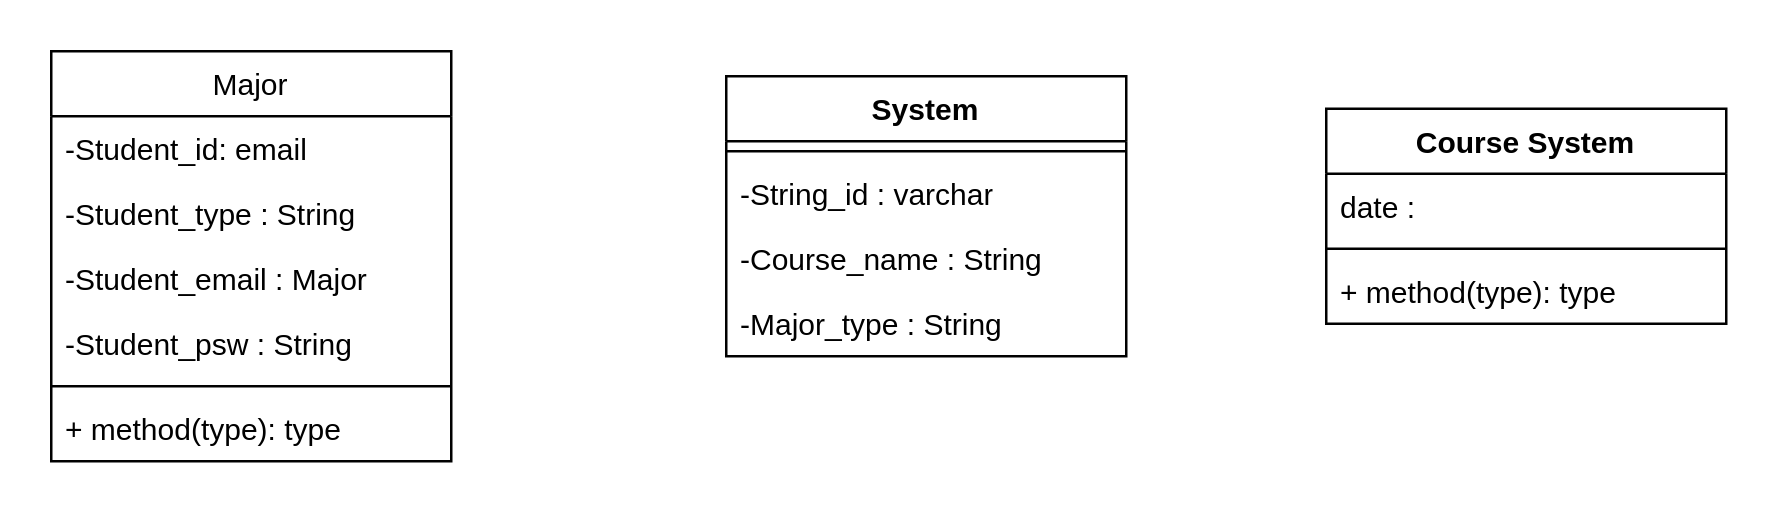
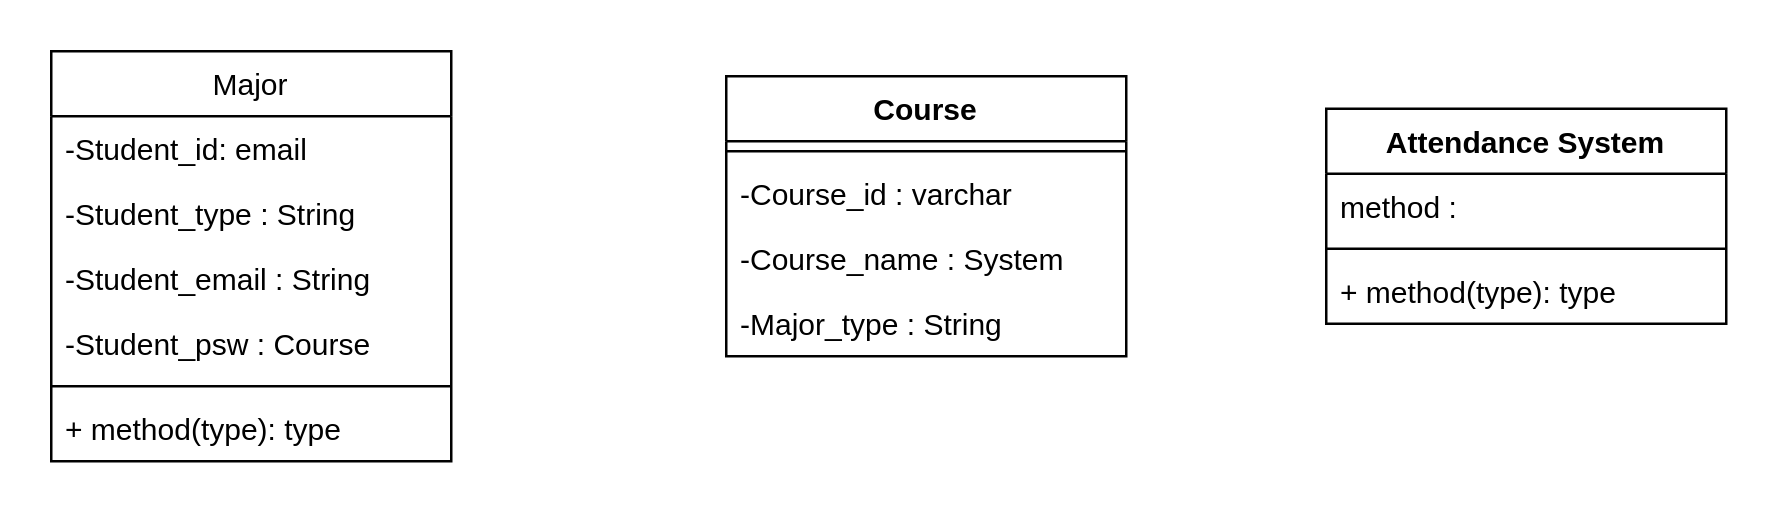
  <mxCell id="0" />
  <mxCell id="1" parent="0" />
  <mxCell id="2" value="&lt;span style=&quot;font-weight: 400;&quot;&gt;Major&lt;/span&gt;" style="swimlane;fontStyle=1;align=center;verticalAlign=top;childLayout=stackLayout;horizontal=1;startSize=26;horizontalStack=0;resizeParent=1;resizeParentMax=0;resizeLast=0;collapsible=1;marginBottom=0;whiteSpace=wrap;html=1;" parent="1" vertex="1"><mxGeometry x="20" y="20" width="160" height="164" as="geometry" /></mxCell>
  <mxCell id="3" value="-Student_id: email" style="text;strokeColor=none;fillColor=none;align=left;verticalAlign=top;spacingLeft=4;spacingRight=4;overflow=hidden;rotatable=0;points=[[0,0.5],[1,0.5]];portConstraint=eastwest;whiteSpace=wrap;html=1;" parent="2" vertex="1"><mxGeometry y="26" width="160" height="26" as="geometry" /></mxCell>
  <mxCell id="4" value="-Student_type : String" style="text;strokeColor=none;fillColor=none;align=left;verticalAlign=top;spacingLeft=4;spacingRight=4;overflow=hidden;rotatable=0;points=[[0,0.5],[1,0.5]];portConstraint=eastwest;whiteSpace=wrap;html=1;" parent="2" vertex="1"><mxGeometry y="52" width="160" height="26" as="geometry" /></mxCell>
- <mxCell id="5" value="-Student_email : Major" style="text;strokeColor=none;fillColor=none;align=left;verticalAlign=top;spacingLeft=4;spacingRight=4;overflow=hidden;rotatable=0;points=[[0,0.5],[1,0.5]];portConstraint=eastwest;whiteSpace=wrap;html=1;" parent="2" vertex="1"><mxGeometry y="78" width="160" height="26" as="geometry" /></mxCell>
- <mxCell id="6" value="-Student_psw : String&lt;div&gt;&lt;br&gt;&lt;/div&gt;" style="text;strokeColor=none;fillColor=none;align=left;verticalAlign=top;spacingLeft=4;spacingRight=4;overflow=hidden;rotatable=0;points=[[0,0.5],[1,0.5]];portConstraint=eastwest;whiteSpace=wrap;html=1;" parent="2" vertex="1"><mxGeometry y="104" width="160" height="26" as="geometry" /></mxCell>
+ <mxCell id="5" value="-Student_email : String" style="text;strokeColor=none;fillColor=none;align=left;verticalAlign=top;spacingLeft=4;spacingRight=4;overflow=hidden;rotatable=0;points=[[0,0.5],[1,0.5]];portConstraint=eastwest;whiteSpace=wrap;html=1;" parent="2" vertex="1"><mxGeometry y="78" width="160" height="26" as="geometry" /></mxCell>
+ <mxCell id="6" value="-Student_psw : Course&lt;div&gt;&lt;br&gt;&lt;/div&gt;" style="text;strokeColor=none;fillColor=none;align=left;verticalAlign=top;spacingLeft=4;spacingRight=4;overflow=hidden;rotatable=0;points=[[0,0.5],[1,0.5]];portConstraint=eastwest;whiteSpace=wrap;html=1;" parent="2" vertex="1"><mxGeometry y="104" width="160" height="26" as="geometry" /></mxCell>
  <mxCell id="7" value="" style="line;strokeWidth=1;fillColor=none;align=left;verticalAlign=middle;spacingTop=-1;spacingLeft=3;spacingRight=3;rotatable=0;labelPosition=right;points=[];portConstraint=eastwest;strokeColor=inherit;" parent="2" vertex="1"><mxGeometry y="130" width="160" height="8" as="geometry" /></mxCell>
  <mxCell id="8" value="+ method(type): type" style="text;strokeColor=none;fillColor=none;align=left;verticalAlign=top;spacingLeft=4;spacingRight=4;overflow=hidden;rotatable=0;points=[[0,0.5],[1,0.5]];portConstraint=eastwest;whiteSpace=wrap;html=1;" parent="2" vertex="1"><mxGeometry y="138" width="160" height="26" as="geometry" /></mxCell>
- <mxCell id="9" value="System" style="swimlane;fontStyle=1;align=center;verticalAlign=top;childLayout=stackLayout;horizontal=1;startSize=26;horizontalStack=0;resizeParent=1;resizeParentMax=0;resizeLast=0;collapsible=1;marginBottom=0;whiteSpace=wrap;html=1;" parent="1" vertex="1"><mxGeometry x="290" y="30" width="160" height="112" as="geometry" /></mxCell>
+ <mxCell id="9" value="Course" style="swimlane;fontStyle=1;align=center;verticalAlign=top;childLayout=stackLayout;horizontal=1;startSize=26;horizontalStack=0;resizeParent=1;resizeParentMax=0;resizeLast=0;collapsible=1;marginBottom=0;whiteSpace=wrap;html=1;" parent="1" vertex="1"><mxGeometry x="290" y="30" width="160" height="112" as="geometry" /></mxCell>
  <mxCell id="10" value="" style="line;strokeWidth=1;fillColor=none;align=left;verticalAlign=middle;spacingTop=-1;spacingLeft=3;spacingRight=3;rotatable=0;labelPosition=right;points=[];portConstraint=eastwest;strokeColor=inherit;" parent="9" vertex="1"><mxGeometry y="26" width="160" height="8" as="geometry" /></mxCell>
- <mxCell id="11" value="-String_id : varchar" style="text;strokeColor=none;fillColor=none;align=left;verticalAlign=top;spacingLeft=4;spacingRight=4;overflow=hidden;rotatable=0;points=[[0,0.5],[1,0.5]];portConstraint=eastwest;whiteSpace=wrap;html=1;" parent="9" vertex="1"><mxGeometry y="34" width="160" height="26" as="geometry" /></mxCell>
- <mxCell id="12" value="-Course_name : String" style="text;strokeColor=none;fillColor=none;align=left;verticalAlign=top;spacingLeft=4;spacingRight=4;overflow=hidden;rotatable=0;points=[[0,0.5],[1,0.5]];portConstraint=eastwest;whiteSpace=wrap;html=1;" parent="9" vertex="1"><mxGeometry y="60" width="160" height="26" as="geometry" /></mxCell>
+ <mxCell id="11" value="-Course_id : varchar" style="text;strokeColor=none;fillColor=none;align=left;verticalAlign=top;spacingLeft=4;spacingRight=4;overflow=hidden;rotatable=0;points=[[0,0.5],[1,0.5]];portConstraint=eastwest;whiteSpace=wrap;html=1;" parent="9" vertex="1"><mxGeometry y="34" width="160" height="26" as="geometry" /></mxCell>
+ <mxCell id="12" value="-Course_name : System" style="text;strokeColor=none;fillColor=none;align=left;verticalAlign=top;spacingLeft=4;spacingRight=4;overflow=hidden;rotatable=0;points=[[0,0.5],[1,0.5]];portConstraint=eastwest;whiteSpace=wrap;html=1;" parent="9" vertex="1"><mxGeometry y="60" width="160" height="26" as="geometry" /></mxCell>
  <mxCell id="13" value="-Major_type : String" style="text;strokeColor=none;fillColor=none;align=left;verticalAlign=top;spacingLeft=4;spacingRight=4;overflow=hidden;rotatable=0;points=[[0,0.5],[1,0.5]];portConstraint=eastwest;whiteSpace=wrap;html=1;" parent="9" vertex="1"><mxGeometry y="86" width="160" height="26" as="geometry" /></mxCell>
- <mxCell id="14" value="Course System" style="swimlane;fontStyle=1;align=center;verticalAlign=top;childLayout=stackLayout;horizontal=1;startSize=26;horizontalStack=0;resizeParent=1;resizeParentMax=0;resizeLast=0;collapsible=1;marginBottom=0;whiteSpace=wrap;html=1;" vertex="1" parent="1"><mxGeometry x="530" y="43" width="160" height="86" as="geometry" /></mxCell>
- <mxCell id="15" value="date :&amp;nbsp;" style="text;strokeColor=none;fillColor=none;align=left;verticalAlign=top;spacingLeft=4;spacingRight=4;overflow=hidden;rotatable=0;points=[[0,0.5],[1,0.5]];portConstraint=eastwest;whiteSpace=wrap;html=1;" vertex="1" parent="14"><mxGeometry y="26" width="160" height="26" as="geometry" /></mxCell>
+ <mxCell id="14" value="Attendance System" style="swimlane;fontStyle=1;align=center;verticalAlign=top;childLayout=stackLayout;horizontal=1;startSize=26;horizontalStack=0;resizeParent=1;resizeParentMax=0;resizeLast=0;collapsible=1;marginBottom=0;whiteSpace=wrap;html=1;" vertex="1" parent="1"><mxGeometry x="530" y="43" width="160" height="86" as="geometry" /></mxCell>
+ <mxCell id="15" value="method :&amp;nbsp;" style="text;strokeColor=none;fillColor=none;align=left;verticalAlign=top;spacingLeft=4;spacingRight=4;overflow=hidden;rotatable=0;points=[[0,0.5],[1,0.5]];portConstraint=eastwest;whiteSpace=wrap;html=1;" vertex="1" parent="14"><mxGeometry y="26" width="160" height="26" as="geometry" /></mxCell>
  <mxCell id="16" value="" style="line;strokeWidth=1;fillColor=none;align=left;verticalAlign=middle;spacingTop=-1;spacingLeft=3;spacingRight=3;rotatable=0;labelPosition=right;points=[];portConstraint=eastwest;strokeColor=inherit;" vertex="1" parent="14"><mxGeometry y="52" width="160" height="8" as="geometry" /></mxCell>
  <mxCell id="17" value="+ method(type): type" style="text;strokeColor=none;fillColor=none;align=left;verticalAlign=top;spacingLeft=4;spacingRight=4;overflow=hidden;rotatable=0;points=[[0,0.5],[1,0.5]];portConstraint=eastwest;whiteSpace=wrap;html=1;" vertex="1" parent="14"><mxGeometry y="60" width="160" height="26" as="geometry" /></mxCell>
